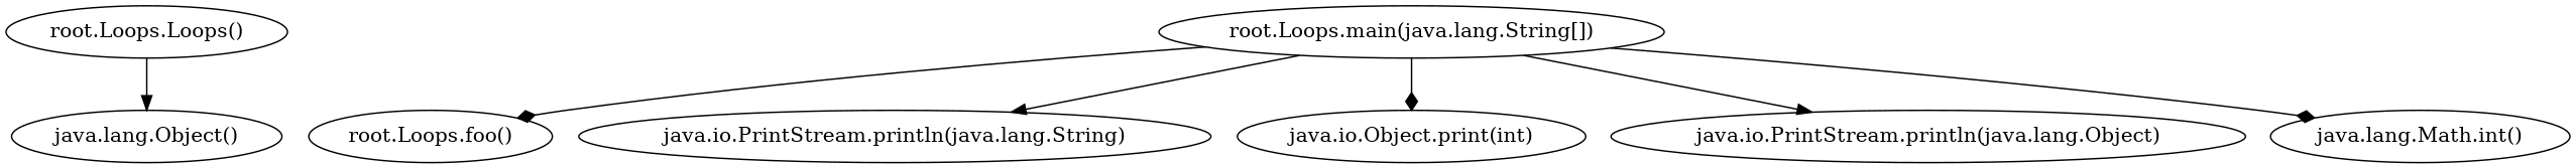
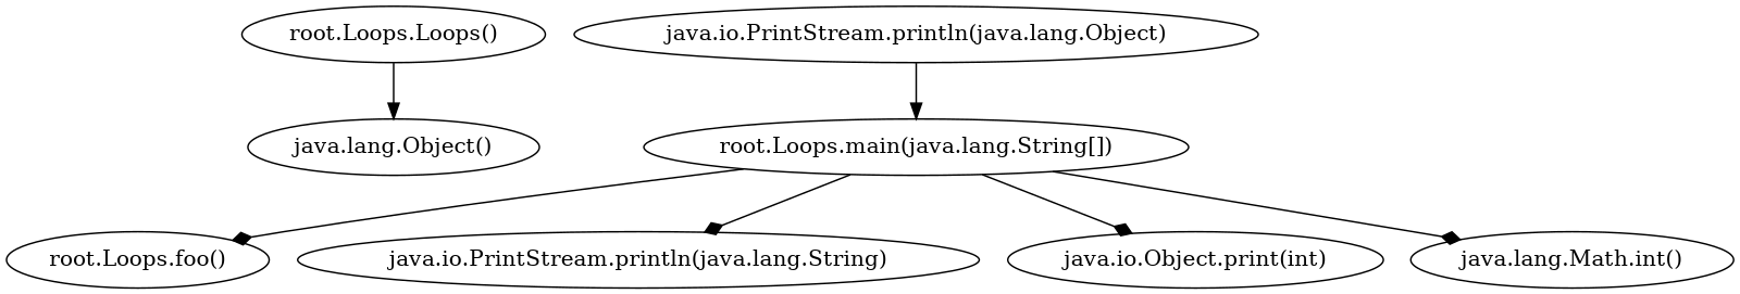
  digraph {
    rankdir=TB
    edge [arrowhead=normal]
    n1 [label="root.Loops.Loops()"]
    n2 [label="java.lang.Object()"]
    n3 [label="root.Loops.foo()"]
    n4 [label="java.io.PrintStream.println(java.lang.String)"]
    n5 [label="root.Loops.main(java.lang.String[])"]
    n6 [label="java.io.Object.print(int)"]
    n7 [label="java.io.PrintStream.println(java.lang.Object)"]
    n8 [label="java.lang.Math.int()"]
    n1 -> n2
    n5 -> n3 [arrowhead=diamond]
-   n5 -> n4
+   n5 -> n4 [arrowhead=diamond]
    n5 -> n6 [arrowhead=diamond]
-   n5 -> n7
+   n7 -> n5
    n5 -> n8 [arrowhead=diamond]
  }
